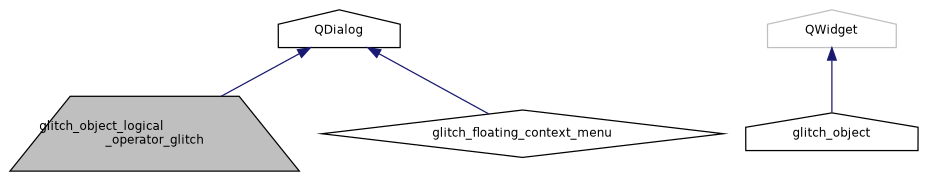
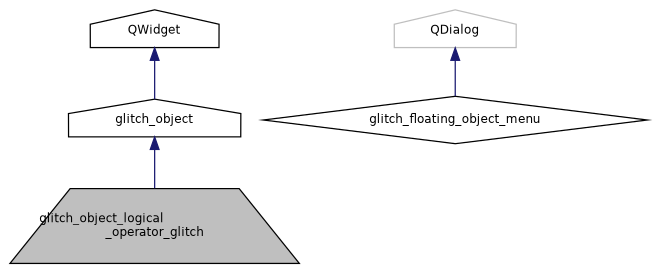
  digraph {
    node [color=black fillcolor=white fontname=Helvetica fontsize=10 shape=house style=filled]
    edge [color=midnightblue dir=back fontname=Helvetica fontsize=10 labelfontname=Helvetica labelfontsize=10 style=solid]
    n1 [fillcolor=grey75 fontcolor=black height=0.2 label="glitch_object_logical\l_operator_glitch" shape=trapezium width=0.4]
    n2 [height=0.2 label=glitch_object width=0.4]
-   n3 [color=grey75 height=0.2 label=QWidget width=0.4]
-   n4 [height=0.2 label=glitch_floating_context_menu shape=diamond width=0.4]
-   n5 [height=0.2 label=QDialog width=0.4]
-   n5 -> n1
+   n3 [height=0.2 label=QWidget width=0.4]
+   n4 [height=0.2 label=glitch_floating_object_menu shape=diamond width=0.4]
+   n5 [color=grey75 height=0.2 label=QDialog width=0.4]
+   n2 -> n1
    n3 -> n2
    n5 -> n4
  }
